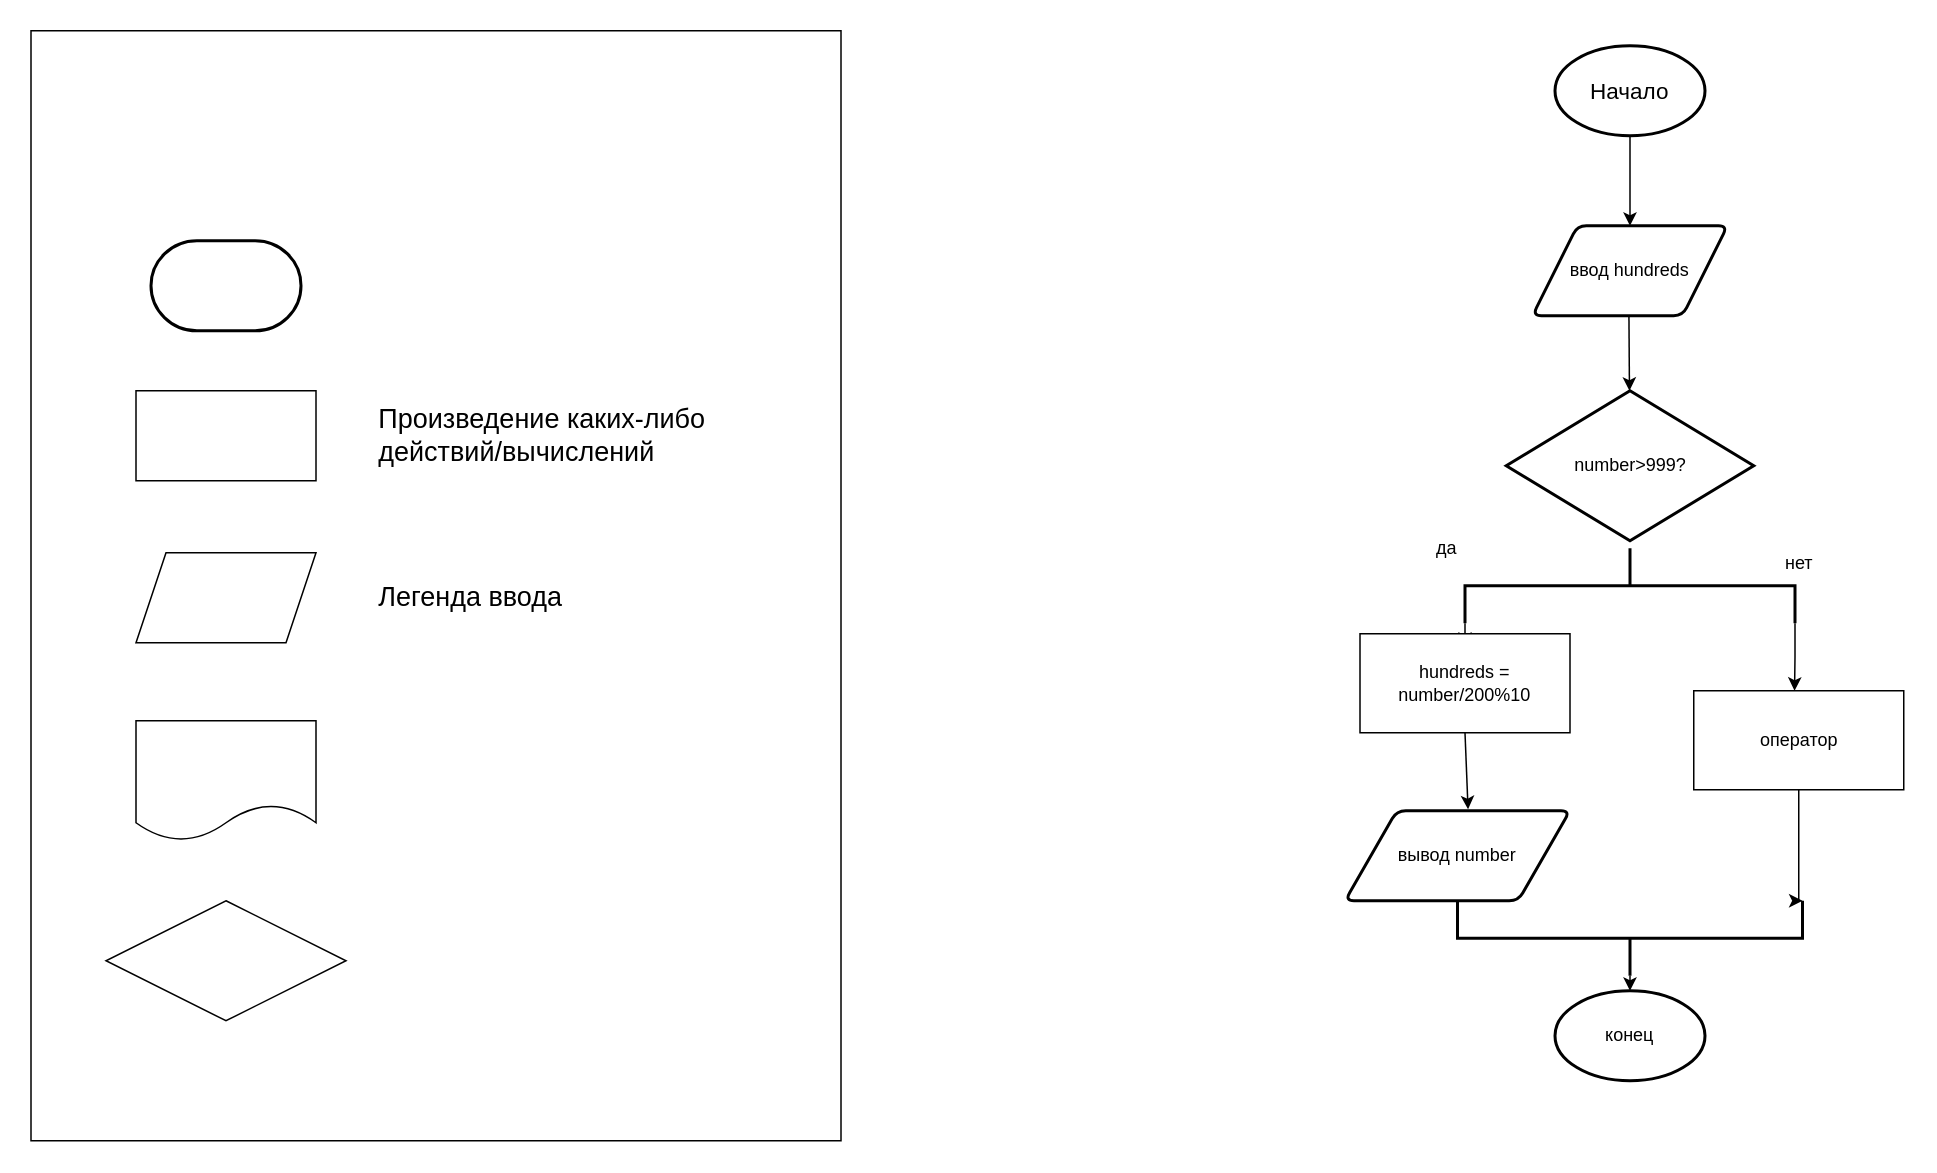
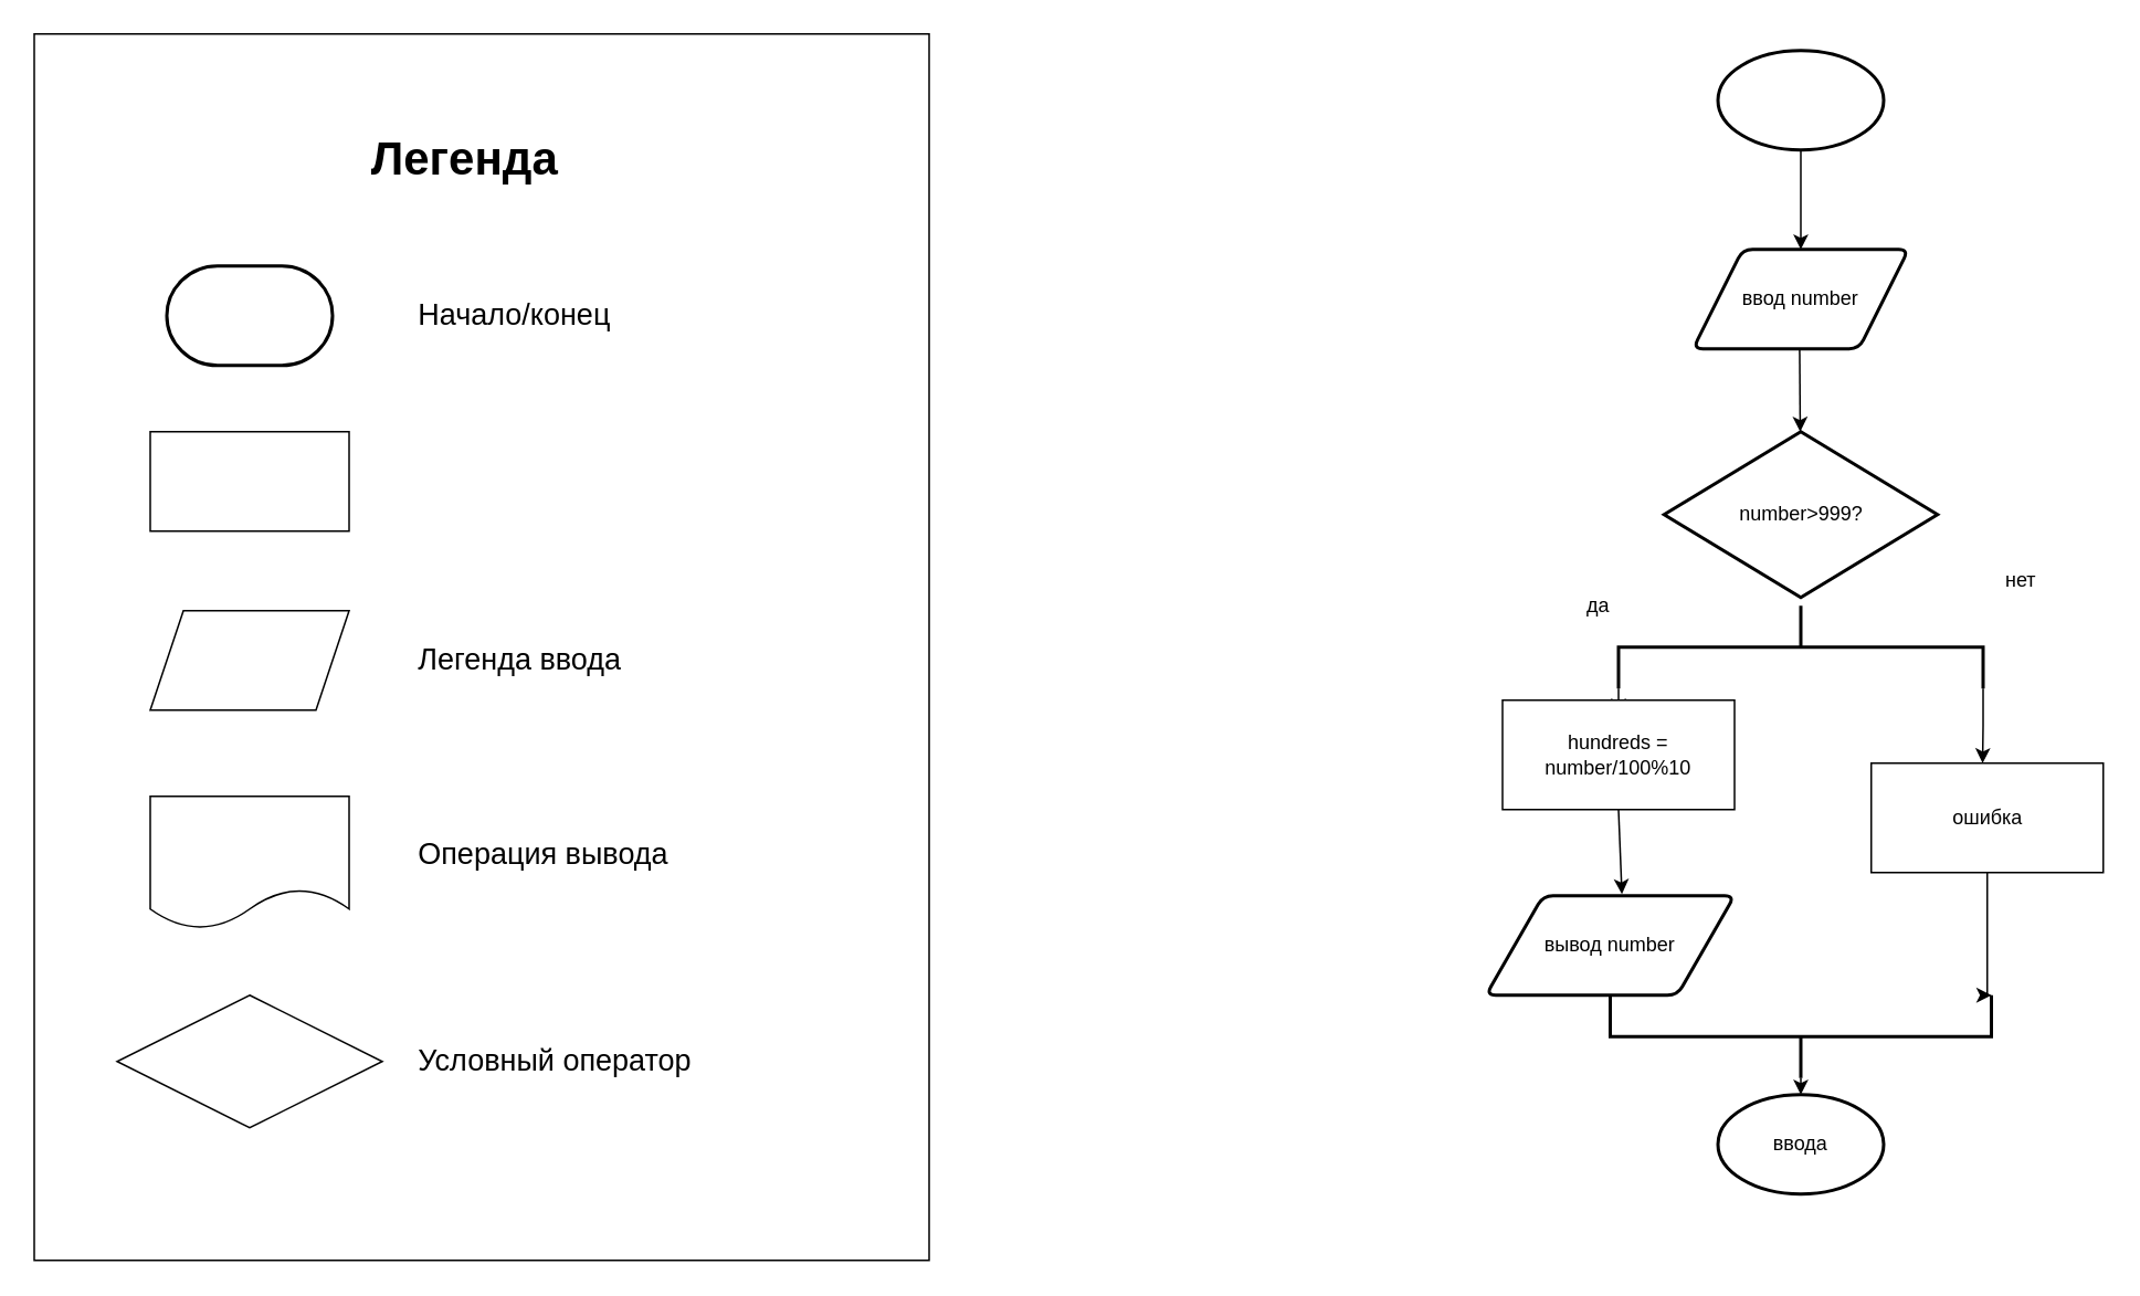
  <mxCell id="0" />
  <mxCell id="1" parent="0" />
  <mxCell id="2" value="" style="rounded=0;whiteSpace=wrap;html=1;" vertex="1" parent="1"><mxGeometry x="20" y="20" width="540" height="740" as="geometry" /></mxCell>
  <mxCell id="3" value="" style="group" vertex="1" connectable="0" parent="1"><mxGeometry x="70" y="160" width="460" height="520" as="geometry" /></mxCell>
  <mxCell id="4" value="" style="rounded=0;whiteSpace=wrap;html=1;" vertex="1" parent="3"><mxGeometry x="20" y="100" width="120" height="60" as="geometry" /></mxCell>
  <mxCell id="5" value="&lt;span style=&quot;color: rgba(0, 0, 0, 0); font-family: monospace; font-size: 0px; text-align: start; text-wrap-mode: nowrap;&quot;&gt;%3CmxGraphModel%3E%3Croot%3E%3CmxCell%20id%3D%220%22%2F%3E%3CmxCell%20id%3D%221%22%20parent%3D%220%22%2F%3E%3CmxCell%20id%3D%222%22%20value%3D%22%22%20style%3D%22group%22%20vertex%3D%221%22%20connectable%3D%220%22%20parent%3D%221%22%3E%3CmxGeometry%20x%3D%2290%22%20y%3D%22230%22%20width%3D%22460%22%20height%3D%22520%22%20as%3D%22geometry%22%2F%3E%3C%2FmxCell%3E%3CmxCell%20id%3D%223%22%20value%3D%22%22%20style%3D%22rounded%3D0%3BwhiteSpace%3Dwrap%3Bhtml%3D1%3B%22%20vertex%3D%221%22%20parent%3D%222%22%3E%3CmxGeometry%20x%3D%2220%22%20y%3D%22100%22%20width%3D%22120%22%20height%3D%2260%22%20as%3D%22geometry%22%2F%3E%3C%2FmxCell%3E%3CmxCell%20id%3D%224%22%20value%3D%22%22%20style%3D%22strokeWidth%3D2%3Bhtml%3D1%3Bshape%3Dmxgraph.flowchart.terminator%3BwhiteSpace%3Dwrap%3B%22%20vertex%3D%221%22%20parent%3D%222%22%3E%3CmxGeometry%20x%3D%2230%22%20width%3D%22100%22%20height%3D%2260%22%20as%3D%22geometry%22%2F%3E%3C%2FmxCell%3E%3CmxCell%20id%3D%225%22%20value%3D%22%22%20style%3D%22shape%3Dparallelogram%3Bperimeter%3DparallelogramPerimeter%3BwhiteSpace%3Dwrap%3Bhtml%3D1%3BfixedSize%3D1%3B%22%20vertex%3D%221%22%20parent%3D%222%22%3E%3CmxGeometry%20x%3D%2220%22%20y%3D%22208%22%20width%3D%22120%22%20height%3D%2260%22%20as%3D%22geometry%22%2F%3E%3C%2FmxCell%3E%3CmxCell%20id%3D%226%22%20value%3D%22%22%20style%3D%22shape%3Ddocument%3BwhiteSpace%3Dwrap%3Bhtml%3D1%3BboundedLbl%3D1%3B%22%20vertex%3D%221%22%20parent%3D%222%22%3E%3CmxGeometry%20x%3D%2220%22%20y%3D%22320%22%20width%3D%22120%22%20height%3D%2280%22%20as%3D%22geometry%22%2F%3E%3C%2FmxCell%3E%3CmxCell%20id%3D%227%22%20value%3D%22%22%20style%3D%22rhombus%3BwhiteSpace%3Dwrap%3Bhtml%3D1%3B%22%20vertex%3D%221%22%20parent%3D%222%22%3E%3CmxGeometry%20y%3D%22440%22%20width%3D%22160%22%20height%3D%2280%22%20as%3D%22geometry%22%2F%3E%3C%2FmxCell%3E%3CmxCell%20id%3D%228%22%20value%3D%22%26lt%3Bfont%26gt%3B%D0%9D%D0%B0%D1%87%D0%B0%D0%BB%D0%BE%2F%D0%BA%D0%BE%D0%BD%D0%B5%D1%86%26amp%3Bnbsp%3B%26lt%3B%2Ffont%26gt%3B%22%20style%3D%22text%3Bhtml%3D1%3Balign%3Dleft%3BverticalAlign%3Dmiddle%3BwhiteSpace%3Dwrap%3Brounded%3D0%3BfontSize%3D18%3B%22%20vertex%3D%221%22%20parent%3D%222%22%3E%3CmxGeometry%20x%3D%22180%22%20y%3D%2215%22%20width%3D%22180%22%20height%3D%2230%22%20as%3D%22geometry%22%2F%3E%3C%2FmxCell%3E%3CmxCell%20id%3D%229%22%20value%3D%22%26lt%3Bfont%26gt%3B%D0%9F%D1%80%D0%BE%D0%B8%D0%B7%D0%B2%D0%B5%D0%B4%D0%B5%D0%BD%D0%B8%D0%B5%20%D0%BA%D0%B0%D0%BA%D0%B8%D1%85-%D0%BB%D0%B8%D0%B1%D0%BE%20%D0%B4%D0%B5%D0%B9%D1%81%D1%82%D0%B2%D0%B8%D0%B9%2F%D0%B2%D1%8B%D1%87%D0%B8%D1%81%D0%BB%D0%B5%D0%BD%D0%B8%D0%B9%26lt%3B%2Ffont%26gt%3B%22%20style%3D%22text%3Bhtml%3D1%3Balign%3Dleft%3BverticalAlign%3Dmiddle%3BwhiteSpace%3Dwrap%3Brounded%3D0%3BfontSize%3D18%3B%22%20vertex%3D%221%22%20parent%3D%222%22%3E%3CmxGeometry%20x%3D%22180%22%20y%3D%22115%22%20width%3D%22280%22%20height%3D%2230%22%20as%3D%22geometry%22%2F%3E%3C%2FmxCell%3E%3CmxCell%20id%3D%2210%22%20value%3D%22%26lt%3Bfont%26gt%3B%D0%9E%D0%BF%D0%B5%D1%80%D0%B0%D1%86%D0%B8%D1%8F%20%D0%B2%D0%B2%D0%BE%D0%B4%D0%B0%26lt%3B%2Ffont%26gt%3B%22%20style%3D%22text%3Bhtml%3D1%3Balign%3Dleft%3BverticalAlign%3Dmiddle%3BwhiteSpace%3Dwrap%3Brounded%3D0%3BfontSize%3D18%3B%22%20vertex%3D%221%22%20parent%3D%222%22%3E%3CmxGeometry%20x%3D%22180%22%20y%3D%22223%22%20width%3D%22210%22%20height%3D%2230%22%20as%3D%22geometry%22%2F%3E%3C%2FmxCell%3E%3CmxCell%20id%3D%2211%22%20value%3D%22%26lt%3Bfont%26gt%3B%D0%9E%D0%BF%D0%B5%D1%80%D0%B0%D1%86%D0%B8%D1%8F%20%D0%B2%D1%8B%D0%B2%D0%BE%D0%B4%D0%B0%26lt%3B%2Ffont%26gt%3B%22%20style%3D%22text%3Bhtml%3D1%3Balign%3Dleft%3BverticalAlign%3Dmiddle%3BwhiteSpace%3Dwrap%3Brounded%3D0%3BfontSize%3D18%3B%22%20vertex%3D%221%22%20parent%3D%222%22%3E%3CmxGeometry%20x%3D%22180%22%20y%3D%22339.5%22%20width%3D%22210%22%20height%3D%2230%22%20as%3D%22geometry%22%2F%3E%3C%2FmxCell%3E%3CmxCell%20id%3D%2212%22%20value%3D%22%26lt%3Bfont%26gt%3B%D0%A3%D1%81%D0%BB%D0%BE%D0%B2%D0%BD%D1%8B%D0%B9%20%D0%BE%D0%BF%D0%B5%D1%80%D0%B0%D1%82%D0%BE%D1%80%26lt%3B%2Ffont%26gt%3B%22%20style%3D%22text%3Bhtml%3D1%3Balign%3Dleft%3BverticalAlign%3Dmiddle%3BwhiteSpace%3Dwrap%3Brounded%3D0%3BfontSize%3D18%3B%22%20vertex%3D%221%22%20parent%3D%222%22%3E%3CmxGeometry%20x%3D%22180%22%20y%3D%22465%22%20width%3D%22210%22%20height%3D%2230%22%20as%3D%22geometry%22%2F%3E%3C%2FmxCell%3E%3C%2Froot%3E%3C%2FmxGraphModel%3E&lt;/span&gt;" style="strokeWidth=2;html=1;shape=mxgraph.flowchart.terminator;whiteSpace=wrap;" vertex="1" parent="3"><mxGeometry x="30" width="100" height="60" as="geometry" /></mxCell>
  <mxCell id="6" value="" style="shape=parallelogram;perimeter=parallelogramPerimeter;whiteSpace=wrap;html=1;fixedSize=1;" vertex="1" parent="3"><mxGeometry x="20" y="208" width="120" height="60" as="geometry" /></mxCell>
  <mxCell id="7" value="" style="shape=document;whiteSpace=wrap;html=1;boundedLbl=1;" vertex="1" parent="3"><mxGeometry x="20" y="320" width="120" height="80" as="geometry" /></mxCell>
  <mxCell id="8" value="" style="rhombus;whiteSpace=wrap;html=1;" vertex="1" parent="3"><mxGeometry y="440" width="160" height="80" as="geometry" /></mxCell>
- <mxCell id="10" value="&lt;font&gt;Произведение каких-либо действий/вычислений&lt;/font&gt;" style="text;html=1;align=left;verticalAlign=middle;whiteSpace=wrap;rounded=0;fontSize=18;" vertex="1" parent="3"><mxGeometry x="180" y="115" width="280" height="30" as="geometry" /></mxCell>
+ <mxCell id="9" value="&lt;font&gt;Начало/конец&amp;nbsp;&lt;/font&gt;" style="text;html=1;align=left;verticalAlign=middle;whiteSpace=wrap;rounded=0;fontSize=18;" vertex="1" parent="3"><mxGeometry x="180" y="15" width="180" height="30" as="geometry" /></mxCell>
  <mxCell id="11" value="&lt;font&gt;Легенда ввода&lt;/font&gt;" style="text;html=1;align=left;verticalAlign=middle;whiteSpace=wrap;rounded=0;fontSize=18;" vertex="1" parent="3"><mxGeometry x="180" y="223" width="210" height="30" as="geometry" /></mxCell>
+ <mxCell id="12" value="&lt;font&gt;Операция вывода&lt;/font&gt;" style="text;html=1;align=left;verticalAlign=middle;whiteSpace=wrap;rounded=0;fontSize=18;" vertex="1" parent="3"><mxGeometry x="180" y="339.5" width="210" height="30" as="geometry" /></mxCell>
+ <mxCell id="13" value="&lt;font&gt;Условный оператор&lt;/font&gt;" style="text;html=1;align=left;verticalAlign=middle;whiteSpace=wrap;rounded=0;fontSize=18;" vertex="1" parent="3"><mxGeometry x="180" y="465" width="210" height="30" as="geometry" /></mxCell>
+ <mxCell id="14" value="&lt;font&gt;&lt;b&gt;Легенда&lt;/b&gt;&lt;/font&gt;" style="text;html=1;align=center;verticalAlign=middle;whiteSpace=wrap;rounded=0;fontSize=28;" vertex="1" parent="1"><mxGeometry x="220" y="80" width="120" height="30" as="geometry" /></mxCell>
  <mxCell id="15" value="" style="strokeWidth=2;html=1;shape=mxgraph.flowchart.start_1;whiteSpace=wrap;" vertex="1" parent="1"><mxGeometry x="1036" y="30" width="100" height="60" as="geometry" /></mxCell>
  <mxCell id="16" value="" style="endArrow=classic;html=1;rounded=0;exitX=0.5;exitY=1;exitDx=0;exitDy=0;exitPerimeter=0;" edge="1" parent="1" source="15"><mxGeometry width="50" height="50" relative="1" as="geometry"><mxPoint x="1086" y="140" as="sourcePoint" /><mxPoint x="1086" y="150" as="targetPoint" /></mxGeometry></mxCell>
- <mxCell id="17" value="ввод hundreds" style="shape=parallelogram;html=1;strokeWidth=2;perimeter=parallelogramPerimeter;whiteSpace=wrap;rounded=1;arcSize=12;size=0.23;" vertex="1" parent="1"><mxGeometry x="1021" y="150" width="130" height="60" as="geometry" /></mxCell>
+ <mxCell id="17" value="ввод number" style="shape=parallelogram;html=1;strokeWidth=2;perimeter=parallelogramPerimeter;whiteSpace=wrap;rounded=1;arcSize=12;size=0.23;" vertex="1" parent="1"><mxGeometry x="1021" y="150" width="130" height="60" as="geometry" /></mxCell>
  <mxCell id="18" value="" style="endArrow=classic;html=1;rounded=0;exitX=0.5;exitY=1;exitDx=0;exitDy=0;exitPerimeter=0;" edge="1" parent="1" target="19"><mxGeometry width="50" height="50" relative="1" as="geometry"><mxPoint x="1085.29" y="210" as="sourcePoint" /><mxPoint x="1085.29" y="270" as="targetPoint" /></mxGeometry></mxCell>
  <mxCell id="19" value="number&amp;gt;999?" style="strokeWidth=2;html=1;shape=mxgraph.flowchart.decision;whiteSpace=wrap;" vertex="1" parent="1"><mxGeometry x="1003.5" y="260" width="165" height="100" as="geometry" /></mxCell>
  <mxCell id="20" style="edgeStyle=orthogonalEdgeStyle;rounded=0;orthogonalLoop=1;jettySize=auto;html=1;exitX=1;exitY=0;exitDx=0;exitDy=0;exitPerimeter=0;" edge="1" parent="1" source="22"><mxGeometry relative="1" as="geometry"><mxPoint x="1195.714" y="460" as="targetPoint" /></mxGeometry></mxCell>
  <mxCell id="21" style="edgeStyle=orthogonalEdgeStyle;rounded=0;orthogonalLoop=1;jettySize=auto;html=1;exitX=1;exitY=1;exitDx=0;exitDy=0;exitPerimeter=0;entryX=0.5;entryY=0;entryDx=0;entryDy=0;" edge="1" parent="1" source="22" target="33"><mxGeometry relative="1" as="geometry" /></mxCell>
  <mxCell id="22" value="" style="strokeWidth=2;html=1;shape=mxgraph.flowchart.annotation_2;align=left;labelPosition=right;pointerEvents=1;rotation=90;" vertex="1" parent="1"><mxGeometry x="1061" y="280" width="50" height="220" as="geometry" /></mxCell>
  <mxCell id="23" value="" style="rounded=0;whiteSpace=wrap;html=1;" vertex="1" parent="1"><mxGeometry x="906" y="422" width="140" height="66" as="geometry" /></mxCell>
  <mxCell id="24" value="" style="endArrow=classic;html=1;rounded=0;entryX=0.547;entryY=-0.017;entryDx=0;entryDy=0;entryPerimeter=0;exitX=0.5;exitY=1;exitDx=0;exitDy=0;" edge="1" parent="1" target="26" source="23"><mxGeometry width="50" height="50" relative="1" as="geometry"><mxPoint x="976" y="520" as="sourcePoint" /><mxPoint x="996" y="480" as="targetPoint" /></mxGeometry></mxCell>
- <mxCell id="25" value="&lt;span style=&quot;font-size: 15px;&quot;&gt;Начало&lt;/span&gt;" style="text;html=1;whiteSpace=wrap;strokeColor=none;fillColor=none;align=center;verticalAlign=middle;rounded=0;" vertex="1" parent="1"><mxGeometry x="1056" y="45" width="60" height="30" as="geometry" /></mxCell>
  <mxCell id="26" value="" style="shape=parallelogram;html=1;strokeWidth=2;perimeter=parallelogramPerimeter;whiteSpace=wrap;rounded=1;arcSize=12;size=0.23;" vertex="1" parent="1"><mxGeometry x="896" y="540" width="150" height="60" as="geometry" /></mxCell>
  <mxCell id="27" value="" style="strokeWidth=2;html=1;shape=mxgraph.flowchart.annotation_2;align=left;labelPosition=right;pointerEvents=1;rotation=-90;" vertex="1" parent="1"><mxGeometry x="1061" y="510" width="50" height="230" as="geometry" /></mxCell>
  <mxCell id="28" value="" style="rounded=0;whiteSpace=wrap;html=1;" vertex="1" parent="1"><mxGeometry x="1128.5" y="460" width="140" height="66" as="geometry" /></mxCell>
  <mxCell id="29" style="edgeStyle=orthogonalEdgeStyle;rounded=0;orthogonalLoop=1;jettySize=auto;html=1;exitX=0.5;exitY=1;exitDx=0;exitDy=0;entryX=1;entryY=1;entryDx=0;entryDy=0;entryPerimeter=0;" edge="1" parent="1" source="28" target="27"><mxGeometry relative="1" as="geometry"><Array as="points"><mxPoint x="1199" y="600" /></Array></mxGeometry></mxCell>
  <mxCell id="30" value="" style="strokeWidth=2;html=1;shape=mxgraph.flowchart.start_1;whiteSpace=wrap;" vertex="1" parent="1"><mxGeometry x="1036" y="660" width="100" height="60" as="geometry" /></mxCell>
  <mxCell id="31" value="да" style="text;html=1;whiteSpace=wrap;strokeColor=none;fillColor=none;align=center;verticalAlign=middle;rounded=0;" vertex="1" parent="1"><mxGeometry x="934" y="350" width="60" height="30" as="geometry" /></mxCell>
- <mxCell id="32" value="нет" style="text;html=1;whiteSpace=wrap;strokeColor=none;fillColor=none;align=center;verticalAlign=middle;rounded=0;" vertex="1" parent="1"><mxGeometry x="1168.5" y="360" width="60" height="30" as="geometry" /></mxCell>
- <mxCell id="33" value="hundreds = number/200%10" style="text;html=1;whiteSpace=wrap;strokeColor=none;fillColor=none;align=center;verticalAlign=middle;rounded=0;" vertex="1" parent="1"><mxGeometry x="906" y="430" width="140" height="50" as="geometry" /></mxCell>
+ <mxCell id="32" value="нет" style="text;html=1;whiteSpace=wrap;strokeColor=none;fillColor=none;align=center;verticalAlign=middle;rounded=0;" vertex="1" parent="1"><mxGeometry x="1188.5" y="335" width="60" height="30" as="geometry" /></mxCell>
+ <mxCell id="33" value="hundreds = number/100%10" style="text;html=1;whiteSpace=wrap;strokeColor=none;fillColor=none;align=center;verticalAlign=middle;rounded=0;" vertex="1" parent="1"><mxGeometry x="906" y="430" width="140" height="50" as="geometry" /></mxCell>
  <mxCell id="34" style="edgeStyle=orthogonalEdgeStyle;rounded=0;orthogonalLoop=1;jettySize=auto;html=1;exitX=0;exitY=0.5;exitDx=0;exitDy=0;exitPerimeter=0;entryX=0.5;entryY=0;entryDx=0;entryDy=0;entryPerimeter=0;" edge="1" parent="1" source="27" target="30"><mxGeometry relative="1" as="geometry" /></mxCell>
  <mxCell id="35" value="вывод number" style="text;html=1;whiteSpace=wrap;strokeColor=none;fillColor=none;align=center;verticalAlign=middle;rounded=0;" vertex="1" parent="1"><mxGeometry x="901" y="545" width="140" height="50" as="geometry" /></mxCell>
- <mxCell id="36" value="оператор" style="text;html=1;whiteSpace=wrap;strokeColor=none;fillColor=none;align=center;verticalAlign=middle;rounded=0;" vertex="1" parent="1"><mxGeometry x="1128.5" y="468" width="140" height="50" as="geometry" /></mxCell>
- <mxCell id="37" value="конец" style="text;html=1;whiteSpace=wrap;strokeColor=none;fillColor=none;align=center;verticalAlign=middle;rounded=0;" vertex="1" parent="1"><mxGeometry x="1016" y="665" width="140" height="50" as="geometry" /></mxCell>
+ <mxCell id="36" value="ошибка" style="text;html=1;whiteSpace=wrap;strokeColor=none;fillColor=none;align=center;verticalAlign=middle;rounded=0;" vertex="1" parent="1"><mxGeometry x="1128.5" y="468" width="140" height="50" as="geometry" /></mxCell>
+ <mxCell id="37" value="ввода" style="text;html=1;whiteSpace=wrap;strokeColor=none;fillColor=none;align=center;verticalAlign=middle;rounded=0;" vertex="1" parent="1"><mxGeometry x="1016" y="665" width="140" height="50" as="geometry" /></mxCell>
